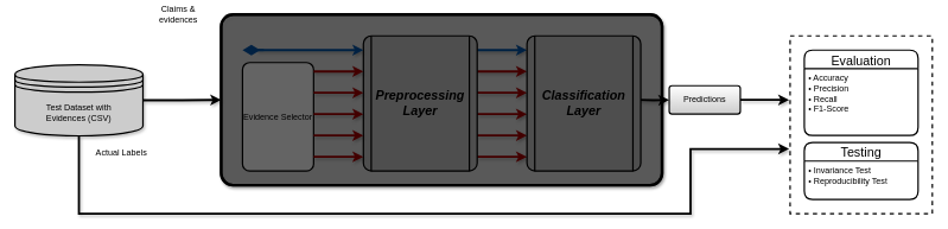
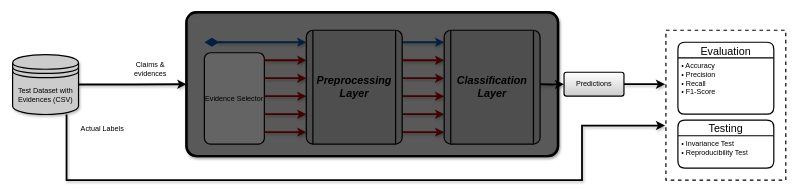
  <mxCell id="0" />
  <mxCell id="1" parent="0" />
  <mxCell id="2" value="" style="rounded=1;whiteSpace=wrap;html=1;labelBorderColor=none;strokeWidth=4;fontColor=#333333;strokeColor=#000000;labelBackgroundColor=none;fillColor=#CCCCCC;shadow=1;arcSize=7;" parent="1" vertex="1"><mxGeometry x="310" y="20" width="620" height="240" as="geometry" /></mxCell>
  <mxCell id="3" value="" style="rounded=0;whiteSpace=wrap;html=1;labelBorderColor=none;strokeWidth=2;dashed=1;" parent="1" vertex="1"><mxGeometry x="1110" y="50" width="200" height="250" as="geometry" /></mxCell>
  <mxCell id="4" style="edgeStyle=orthogonalEdgeStyle;rounded=0;orthogonalLoop=1;jettySize=auto;html=1;entryX=-0.007;entryY=0.36;entryDx=0;entryDy=0;entryPerimeter=0;strokeWidth=3;shadow=1;" parent="1" source="5" target="3" edge="1"><mxGeometry relative="1" as="geometry" /></mxCell>
  <mxCell id="5" value="Predictions" style="rounded=1;arcSize=10;whiteSpace=wrap;html=1;align=center;fillColor=#CCCCCC;strokeWidth=2;strokeColor=#000000;fontColor=#000000;gradientColor=#FFFFFF;gradientDirection=north;" parent="1" vertex="1"><mxGeometry x="940" y="120" width="100" height="40" as="geometry" /></mxCell>
  <mxCell id="6" style="edgeStyle=orthogonalEdgeStyle;rounded=0;orthogonalLoop=1;jettySize=auto;html=1;strokeWidth=3;shadow=1;strokeColor=#990000;" parent="1" edge="1"><mxGeometry relative="1" as="geometry"><mxPoint x="740" y="100" as="targetPoint" /><mxPoint x="670" y="100" as="sourcePoint" /></mxGeometry></mxCell>
  <mxCell id="7" style="edgeStyle=orthogonalEdgeStyle;rounded=0;orthogonalLoop=1;jettySize=auto;html=1;strokeWidth=3;shadow=1;strokeColor=#990000;" parent="1" edge="1"><mxGeometry relative="1" as="geometry"><mxPoint x="740" y="130" as="targetPoint" /><mxPoint x="670" y="130" as="sourcePoint" /></mxGeometry></mxCell>
  <mxCell id="8" style="edgeStyle=orthogonalEdgeStyle;rounded=0;orthogonalLoop=1;jettySize=auto;html=1;strokeWidth=3;shadow=1;strokeColor=#990000;" parent="1" edge="1"><mxGeometry relative="1" as="geometry"><mxPoint x="740" y="160" as="targetPoint" /><mxPoint x="670" y="160" as="sourcePoint" /></mxGeometry></mxCell>
  <mxCell id="9" style="edgeStyle=orthogonalEdgeStyle;rounded=0;orthogonalLoop=1;jettySize=auto;html=1;strokeWidth=3;shadow=1;strokeColor=#990000;" parent="1" edge="1"><mxGeometry relative="1" as="geometry"><mxPoint x="740" y="190" as="targetPoint" /><mxPoint x="670" y="190" as="sourcePoint" /></mxGeometry></mxCell>
  <mxCell id="10" style="edgeStyle=orthogonalEdgeStyle;rounded=0;orthogonalLoop=1;jettySize=auto;html=1;strokeWidth=3;shadow=1;strokeColor=#990000;" parent="1" edge="1"><mxGeometry relative="1" as="geometry"><mxPoint x="740" y="220" as="targetPoint" /><mxPoint x="670" y="220" as="sourcePoint" /></mxGeometry></mxCell>
  <mxCell id="11" style="edgeStyle=orthogonalEdgeStyle;rounded=0;orthogonalLoop=1;jettySize=auto;html=1;entryX=-0.001;entryY=0.092;entryDx=0;entryDy=0;entryPerimeter=0;strokeWidth=3;shadow=1;fillColor=#dae8fc;strokeColor=#004C99;" parent="1" edge="1"><mxGeometry relative="1" as="geometry"><mxPoint x="670" y="70" as="sourcePoint" /><mxPoint x="740" y="70" as="targetPoint" /></mxGeometry></mxCell>
  <mxCell id="12" style="edgeStyle=orthogonalEdgeStyle;rounded=0;orthogonalLoop=1;jettySize=auto;html=1;strokeWidth=3;shadow=1;" parent="1" target="5" edge="1"><mxGeometry relative="1" as="geometry"><mxPoint x="895" y="140" as="sourcePoint" /></mxGeometry></mxCell>
  <mxCell id="13" style="edgeStyle=orthogonalEdgeStyle;rounded=0;orthogonalLoop=1;jettySize=auto;html=1;entryX=-0.007;entryY=0.636;entryDx=0;entryDy=0;entryPerimeter=0;strokeWidth=3;shadow=1;" parent="1" source="15" target="3" edge="1"><mxGeometry relative="1" as="geometry"><Array as="points"><mxPoint x="110" y="300" /><mxPoint x="970" y="300" /><mxPoint x="970" y="209" /></Array></mxGeometry></mxCell>
  <mxCell id="14" style="edgeStyle=orthogonalEdgeStyle;rounded=0;orthogonalLoop=1;jettySize=auto;html=1;strokeWidth=3;shadow=1;" edge="1" parent="1" source="15" target="32"><mxGeometry relative="1" as="geometry" /></mxCell>
- <mxCell id="15" value="Test Dataset with&lt;br style=&quot;border-color: var(--border-color);&quot;&gt;Evidences (CSV)" style="shape=datastore;whiteSpace=wrap;html=1;strokeWidth=2;shadow=1;fillColor=#CCCCCC;" parent="1" vertex="1"><mxGeometry x="20" y="90.5" width="180" height="100" as="geometry" /></mxCell>
- <mxCell id="16" value="Claims &amp;amp;&lt;br&gt;evidences" style="text;html=1;strokeColor=none;fillColor=none;align=center;verticalAlign=middle;whiteSpace=wrap;rounded=0;" parent="1" vertex="1"><mxGeometry x="200" y="5" width="100" height="30" as="geometry" /></mxCell>
+ <mxCell id="15" value="Test Dataset with&lt;br style=&quot;border-color: var(--border-color);&quot;&gt;Evidences (CSV)" style="shape=datastore;whiteSpace=wrap;html=1;strokeWidth=2;shadow=1;fillColor=#CCCCCC;" parent="1" vertex="1"><mxGeometry x="20" y="90.5" width="110" height="100" as="geometry" /></mxCell>
+ <mxCell id="16" value="Claims &amp;amp;&lt;br&gt;evidences" style="text;html=1;strokeColor=none;fillColor=none;align=center;verticalAlign=middle;whiteSpace=wrap;rounded=0;" parent="1" vertex="1"><mxGeometry x="200" y="100" width="100" height="30" as="geometry" /></mxCell>
  <mxCell id="17" value="Evaluation" style="swimlane;fontStyle=0;childLayout=stackLayout;horizontal=1;startSize=26;horizontalStack=0;resizeParent=1;resizeParentMax=0;resizeLast=0;collapsible=1;marginBottom=0;align=center;fontSize=18;rounded=1;strokeWidth=2;" parent="1" vertex="1"><mxGeometry x="1130" y="70" width="160" height="120" as="geometry" /></mxCell>
  <mxCell id="18" value="• Accuracy&lt;br&gt;• Precision&lt;br&gt;• Recall&lt;br&gt;• F1-Score" style="text;strokeColor=none;fillColor=none;spacingLeft=4;spacingRight=4;overflow=hidden;rotatable=0;points=[[0,0.5],[1,0.5]];portConstraint=eastwest;fontSize=12;whiteSpace=wrap;html=1;" parent="17" vertex="1"><mxGeometry y="26" width="160" height="94" as="geometry" /></mxCell>
  <mxCell id="19" value="Testing" style="swimlane;fontStyle=0;childLayout=stackLayout;horizontal=1;startSize=26;horizontalStack=0;resizeParent=1;resizeParentMax=0;resizeLast=0;collapsible=1;marginBottom=0;align=center;fontSize=18;rounded=1;strokeWidth=2;" parent="1" vertex="1"><mxGeometry x="1130" y="200" width="160" height="80" as="geometry" /></mxCell>
  <mxCell id="20" value="• Invariance Test&lt;br&gt;• Reproducibility Test" style="text;strokeColor=none;fillColor=none;spacingLeft=4;spacingRight=4;overflow=hidden;rotatable=0;points=[[0,0.5],[1,0.5]];portConstraint=eastwest;fontSize=12;whiteSpace=wrap;html=1;" parent="19" vertex="1"><mxGeometry y="26" width="160" height="54" as="geometry" /></mxCell>
  <mxCell id="21" value="Actual Labels" style="text;html=1;strokeColor=none;fillColor=none;align=center;verticalAlign=middle;whiteSpace=wrap;rounded=0;" parent="1" vertex="1"><mxGeometry x="120" y="200" width="100" height="30" as="geometry" /></mxCell>
  <mxCell id="22" value="Evidence Selector" style="rounded=1;arcSize=10;whiteSpace=wrap;html=1;align=center;strokeWidth=2;fillColor=#E6E6E6;" vertex="1" parent="1"><mxGeometry x="340" y="87.5" width="100" height="152.5" as="geometry" /></mxCell>
  <mxCell id="23" value="&lt;font style=&quot;font-size: 18px;&quot;&gt;&lt;b&gt;&lt;i&gt;Preprocessing Layer&lt;/i&gt;&lt;/b&gt;&lt;/font&gt;" style="shape=process;whiteSpace=wrap;html=1;backgroundOutline=1;rounded=1;strokeWidth=2;size=0;arcSize=7;fillColor=#B3B3B3;" vertex="1" parent="1"><mxGeometry x="510" y="50" width="160" height="190" as="geometry" /></mxCell>
  <mxCell id="24" value="&lt;font style=&quot;font-size: 18px;&quot;&gt;&lt;b&gt;&lt;i&gt;Classification&lt;br&gt;Layer&lt;br&gt;&lt;/i&gt;&lt;/b&gt;&lt;/font&gt;" style="shape=process;whiteSpace=wrap;html=1;backgroundOutline=1;rounded=1;strokeWidth=2;size=0;arcSize=7;fillColor=#B3B3B3;" vertex="1" parent="1"><mxGeometry x="740" y="50" width="160" height="190" as="geometry" /></mxCell>
  <mxCell id="25" style="edgeStyle=orthogonalEdgeStyle;rounded=0;orthogonalLoop=1;jettySize=auto;html=1;strokeWidth=3;shadow=1;strokeColor=#990000;" edge="1" parent="1"><mxGeometry relative="1" as="geometry"><mxPoint x="510" y="100" as="targetPoint" /><mxPoint x="440" y="100" as="sourcePoint" /></mxGeometry></mxCell>
  <mxCell id="26" style="edgeStyle=orthogonalEdgeStyle;rounded=0;orthogonalLoop=1;jettySize=auto;html=1;strokeWidth=3;shadow=1;strokeColor=#990000;" edge="1" parent="1"><mxGeometry relative="1" as="geometry"><mxPoint x="510" y="130" as="targetPoint" /><mxPoint x="440" y="130" as="sourcePoint" /></mxGeometry></mxCell>
  <mxCell id="27" style="edgeStyle=orthogonalEdgeStyle;rounded=0;orthogonalLoop=1;jettySize=auto;html=1;strokeWidth=3;shadow=1;strokeColor=#990000;" edge="1" parent="1"><mxGeometry relative="1" as="geometry"><mxPoint x="510" y="160" as="targetPoint" /><mxPoint x="440" y="160" as="sourcePoint" /></mxGeometry></mxCell>
  <mxCell id="28" style="edgeStyle=orthogonalEdgeStyle;rounded=0;orthogonalLoop=1;jettySize=auto;html=1;strokeWidth=3;shadow=1;strokeColor=#990000;" edge="1" parent="1"><mxGeometry relative="1" as="geometry"><mxPoint x="510" y="190" as="targetPoint" /><mxPoint x="440" y="190" as="sourcePoint" /></mxGeometry></mxCell>
  <mxCell id="29" style="edgeStyle=orthogonalEdgeStyle;rounded=0;orthogonalLoop=1;jettySize=auto;html=1;strokeWidth=3;shadow=1;strokeColor=#990000;" edge="1" parent="1"><mxGeometry relative="1" as="geometry"><mxPoint x="510" y="220" as="targetPoint" /><mxPoint x="440" y="220" as="sourcePoint" /></mxGeometry></mxCell>
  <mxCell id="30" style="edgeStyle=orthogonalEdgeStyle;rounded=0;orthogonalLoop=1;jettySize=auto;html=1;entryX=-0.001;entryY=0.092;entryDx=0;entryDy=0;entryPerimeter=0;strokeWidth=3;shadow=1;fillColor=#dae8fc;strokeColor=#004C99;" edge="1" parent="1"><mxGeometry relative="1" as="geometry"><mxPoint x="360" y="70" as="sourcePoint" /><mxPoint x="510" y="70" as="targetPoint" /></mxGeometry></mxCell>
  <mxCell id="31" value="" style="endArrow=diamondThin;endFill=1;endSize=16;html=1;rounded=0;strokeWidth=3;shadow=0;strokeColor=#004C99;" edge="1" parent="1"><mxGeometry width="160" relative="1" as="geometry"><mxPoint x="370" y="70" as="sourcePoint" /><mxPoint x="340" y="70" as="targetPoint" /></mxGeometry></mxCell>
  <mxCell id="32" value="" style="rounded=1;whiteSpace=wrap;html=1;labelBorderColor=none;strokeWidth=4;fontColor=#333333;strokeColor=#000000;labelBackgroundColor=none;opacity=50;fillColor=#000000;shadow=1;arcSize=7;" parent="1" vertex="1"><mxGeometry x="310" y="20" width="620" height="240" as="geometry" /></mxCell>
